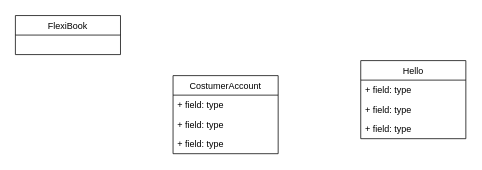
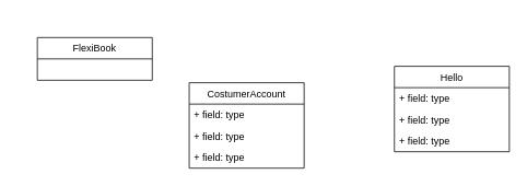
  <mxCell id="0" />
  <mxCell id="1" parent="0" />
- <mxCell id="2" value="FlexiBook" style="swimlane;fontStyle=0;childLayout=stackLayout;horizontal=1;startSize=26;fillColor=none;horizontalStack=0;resizeParent=1;resizeParentMax=0;resizeLast=0;collapsible=1;marginBottom=0;" parent="1" vertex="1"><mxGeometry x="20" y="20" width="140" height="52" as="geometry" /></mxCell>
+ <mxCell id="2" value="FlexiBook" style="swimlane;fontStyle=0;childLayout=stackLayout;horizontal=1;startSize=26;fillColor=none;horizontalStack=0;resizeParent=1;resizeParentMax=0;resizeLast=0;collapsible=1;marginBottom=0;" parent="1" vertex="1"><mxGeometry x="45" y="45" width="140" height="52" as="geometry" /></mxCell>
  <mxCell id="3" value="CostumerAccount" style="swimlane;fontStyle=0;childLayout=stackLayout;horizontal=1;startSize=26;fillColor=none;horizontalStack=0;resizeParent=1;resizeParentMax=0;resizeLast=0;collapsible=1;marginBottom=0;" parent="1" vertex="1"><mxGeometry x="230" y="100" width="140" height="104" as="geometry" /></mxCell>
  <mxCell id="4" value="+ field: type" style="text;strokeColor=none;fillColor=none;align=left;verticalAlign=top;spacingLeft=4;spacingRight=4;overflow=hidden;rotatable=0;points=[[0,0.5],[1,0.5]];portConstraint=eastwest;" parent="3" vertex="1"><mxGeometry y="26" width="140" height="26" as="geometry" /></mxCell>
  <mxCell id="5" value="+ field: type" style="text;strokeColor=none;fillColor=none;align=left;verticalAlign=top;spacingLeft=4;spacingRight=4;overflow=hidden;rotatable=0;points=[[0,0.5],[1,0.5]];portConstraint=eastwest;" parent="3" vertex="1"><mxGeometry y="52" width="140" height="26" as="geometry" /></mxCell>
  <mxCell id="6" value="+ field: type" style="text;strokeColor=none;fillColor=none;align=left;verticalAlign=top;spacingLeft=4;spacingRight=4;overflow=hidden;rotatable=0;points=[[0,0.5],[1,0.5]];portConstraint=eastwest;" parent="3" vertex="1"><mxGeometry y="78" width="140" height="26" as="geometry" /></mxCell>
  <mxCell id="7" value="Hello" style="swimlane;fontStyle=0;childLayout=stackLayout;horizontal=1;startSize=26;fillColor=none;horizontalStack=0;resizeParent=1;resizeParentMax=0;resizeLast=0;collapsible=1;marginBottom=0;" vertex="1" parent="1"><mxGeometry x="480" y="80" width="140" height="104" as="geometry" /></mxCell>
  <mxCell id="8" value="+ field: type" style="text;strokeColor=none;fillColor=none;align=left;verticalAlign=top;spacingLeft=4;spacingRight=4;overflow=hidden;rotatable=0;points=[[0,0.5],[1,0.5]];portConstraint=eastwest;" vertex="1" parent="7"><mxGeometry y="26" width="140" height="26" as="geometry" /></mxCell>
  <mxCell id="9" value="+ field: type" style="text;strokeColor=none;fillColor=none;align=left;verticalAlign=top;spacingLeft=4;spacingRight=4;overflow=hidden;rotatable=0;points=[[0,0.5],[1,0.5]];portConstraint=eastwest;" vertex="1" parent="7"><mxGeometry y="52" width="140" height="26" as="geometry" /></mxCell>
  <mxCell id="10" value="+ field: type" style="text;strokeColor=none;fillColor=none;align=left;verticalAlign=top;spacingLeft=4;spacingRight=4;overflow=hidden;rotatable=0;points=[[0,0.5],[1,0.5]];portConstraint=eastwest;" vertex="1" parent="7"><mxGeometry y="78" width="140" height="26" as="geometry" /></mxCell>
